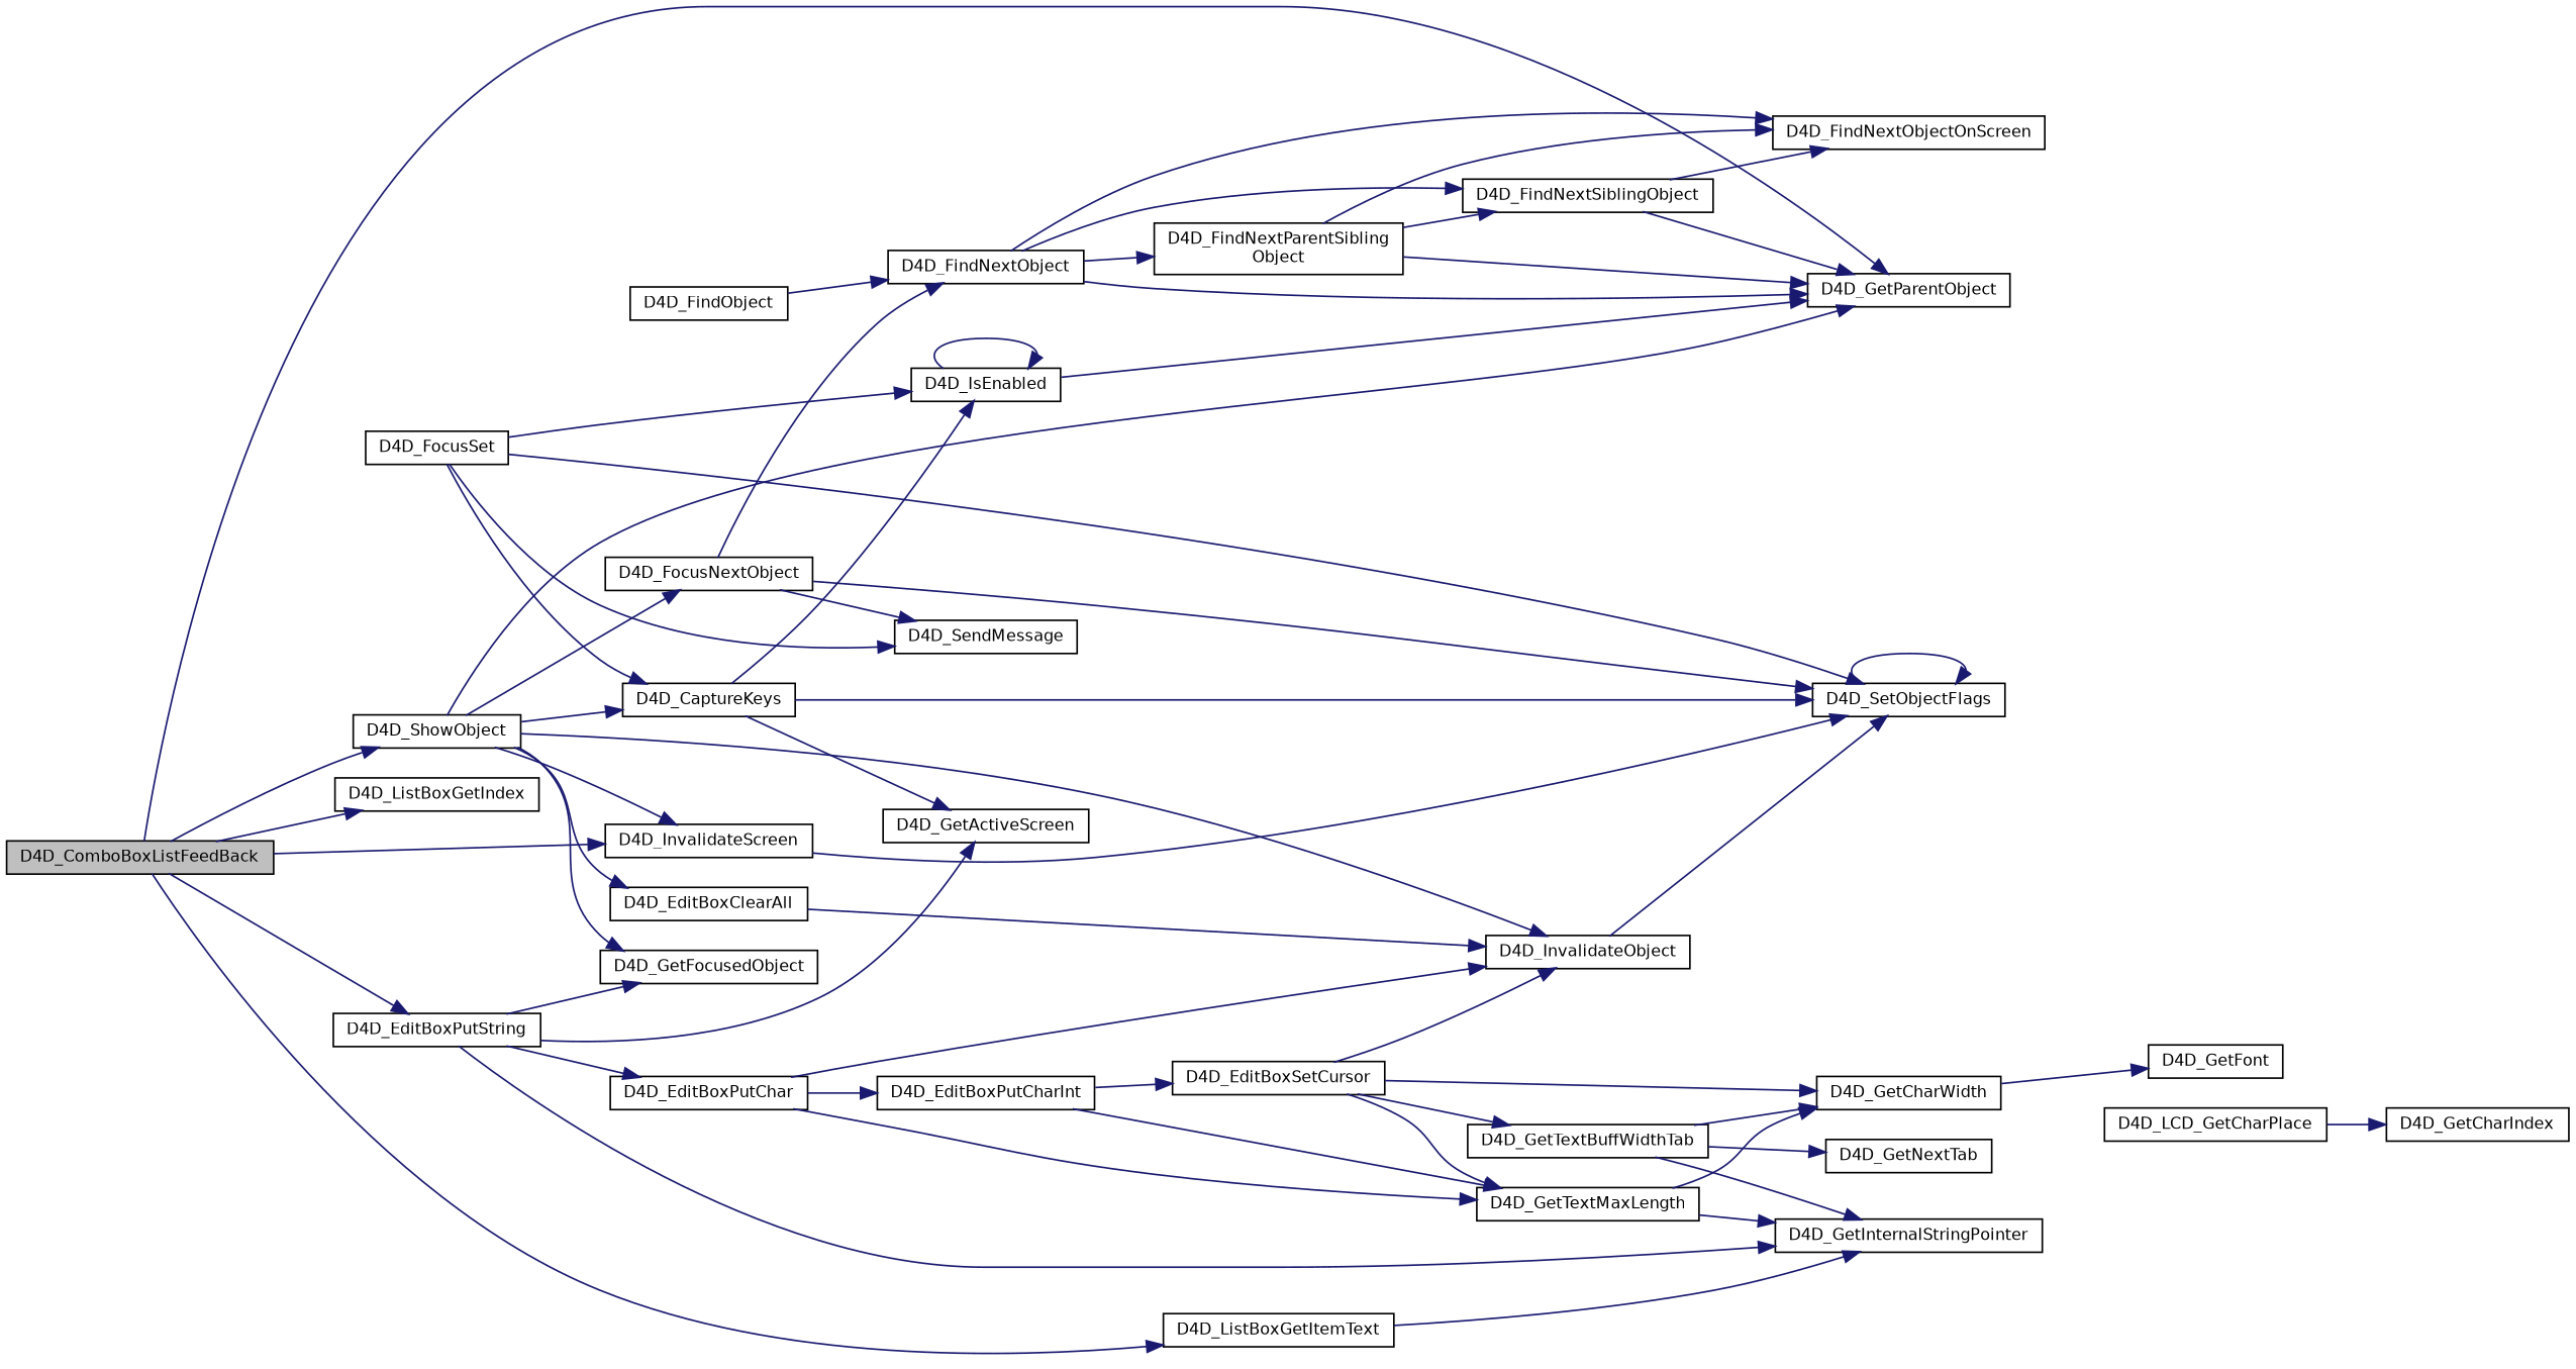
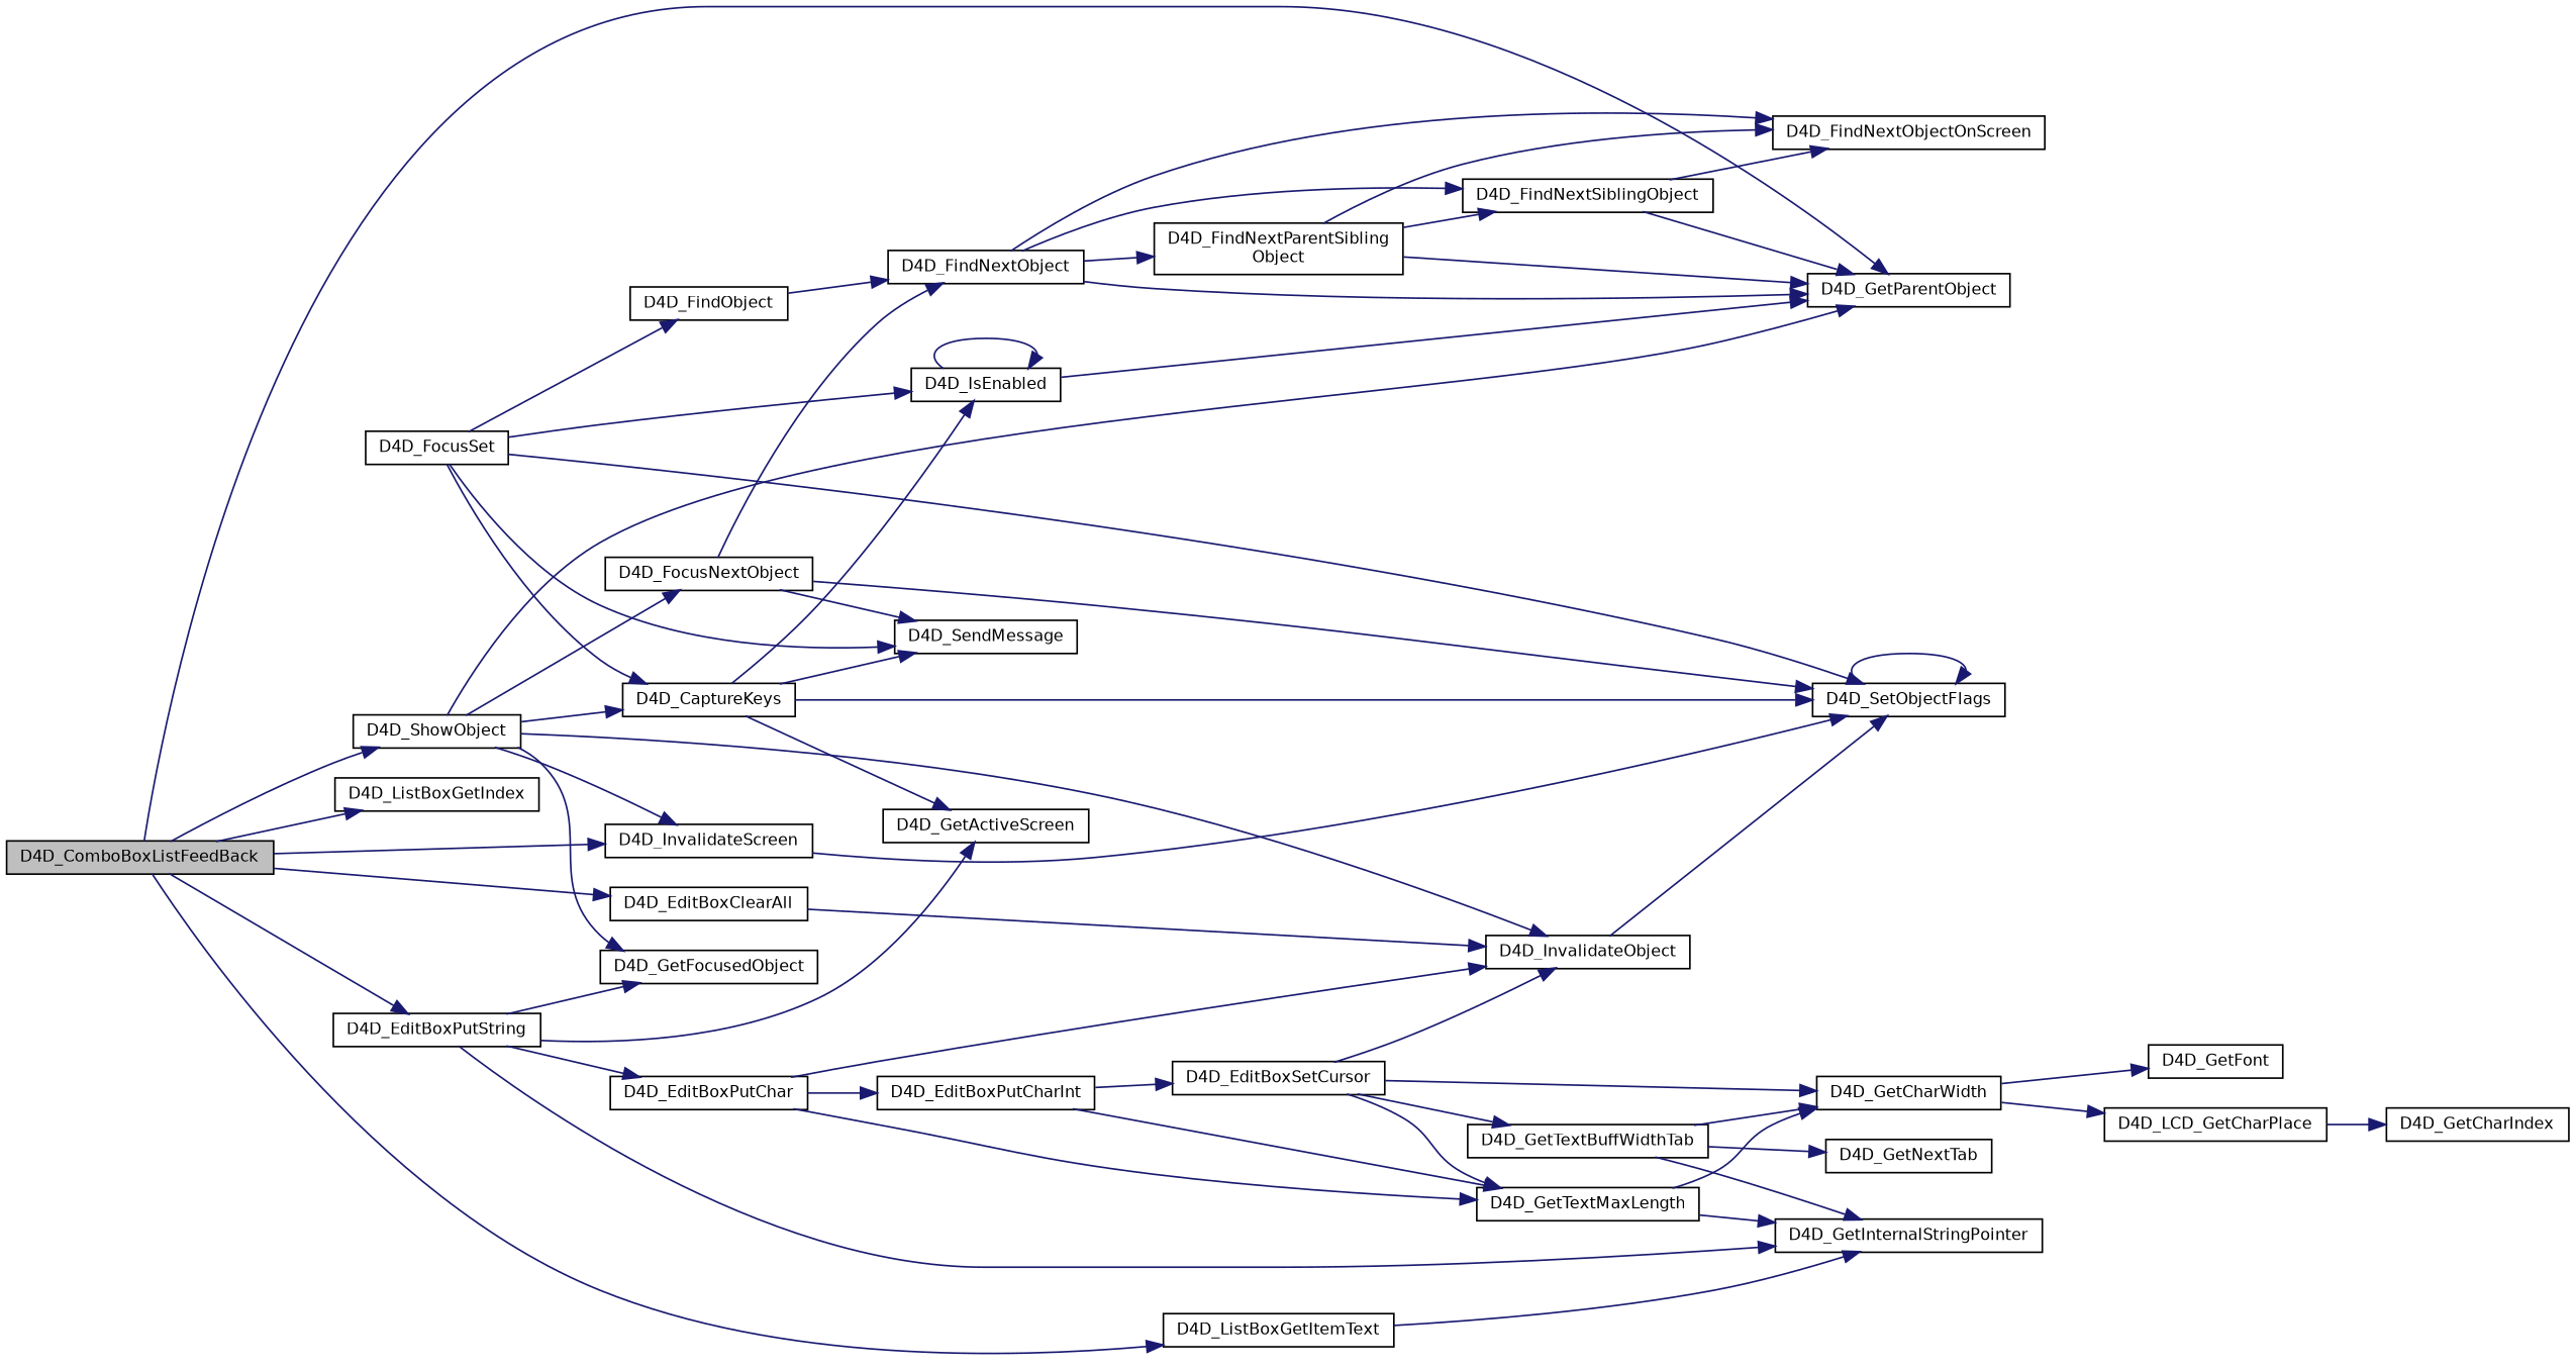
  digraph {
    rankdir=LR
    node [color=black fillcolor=white fontname=Helvetica fontsize=10 shape=record style=filled]
    edge [color=midnightblue fontname=Helvetica fontsize=10 labelfontname=Helvetica labelfontsize=10 style=solid]
    n1 [fillcolor=grey75 fontcolor=black height=0.2 label=D4D_ComboBoxListFeedBack width=0.4]
    n2 [height=0.2 label=D4D_GetParentObject width=0.4]
    n3 [height=0.2 label=D4D_ListBoxGetIndex width=0.4]
    n4 [height=0.2 label=D4D_EditBoxClearAll width=0.4]
    n5 [height=0.2 label=D4D_EditBoxPutString width=0.4]
    n6 [height=0.2 label=D4D_ListBoxGetItemText width=0.4]
    n7 [height=0.2 label=D4D_ShowObject width=0.4]
    n8 [height=0.2 label=D4D_InvalidateScreen width=0.4]
    n9 [height=0.2 label=D4D_InvalidateObject width=0.4]
    n10 [height=0.2 label=D4D_GetInternalStringPointer width=0.4]
    n11 [height=0.2 label=D4D_EditBoxPutChar width=0.4]
    n12 [height=0.2 label=D4D_GetFocusedObject width=0.4]
    n13 [height=0.2 label=D4D_GetActiveScreen width=0.4]
    n14 [height=0.2 label=D4D_CaptureKeys width=0.4]
    n15 [height=0.2 label=D4D_FocusNextObject width=0.4]
    n16 [height=0.2 label=D4D_SetObjectFlags width=0.4]
    n17 [height=0.2 label=D4D_EditBoxPutCharInt width=0.4]
    n18 [height=0.2 label=D4D_GetTextMaxLength width=0.4]
    n19 [height=0.2 label=D4D_EditBoxSetCursor width=0.4]
    n20 [height=0.2 label=D4D_GetCharWidth width=0.4]
    n21 [height=0.2 label=D4D_GetTextBuffWidthTab width=0.4]
    n22 [height=0.2 label=D4D_GetFont width=0.4]
    n23 [height=0.2 label=D4D_LCD_GetCharPlace width=0.4]
    n24 [height=0.2 label=D4D_GetCharIndex width=0.4]
    n25 [height=0.2 label=D4D_GetNextTab width=0.4]
    n26 [height=0.2 label=D4D_SendMessage width=0.4]
    n27 [height=0.2 label=D4D_IsEnabled width=0.4]
    n28 [height=0.2 label=D4D_FindNextObject width=0.4]
    n29 [height=0.2 label=D4D_FocusSet width=0.4]
    n30 [height=0.2 label=D4D_FindObject width=0.4]
    n31 [height=0.2 label=D4D_FindNextObjectOnScreen width=0.4]
    n32 [height=0.2 label=D4D_FindNextSiblingObject width=0.4]
    n33 [height=0.2 label="D4D_FindNextParentSibling\lObject" width=0.4]
    n1 -> n2
    n1 -> n3
-   n7 -> n4
+   n1 -> n4
    n1 -> n5
    n1 -> n6
    n1 -> n7
    n1 -> n8
    n4 -> n9
    n5 -> n10
    n5 -> n11
    n5 -> n12
    n5 -> n13
    n6 -> n10
    n7 -> n2
    n7 -> n8
    n7 -> n9
    n7 -> n12
    n7 -> n14
    n7 -> n15
    n8 -> n16
    n9 -> n16
    n11 -> n9
    n11 -> n17
    n11 -> n18
    n14 -> n13
    n14 -> n16
+   n14 -> n26
    n14 -> n27
    n15 -> n16
    n15 -> n26
    n15 -> n28
    n16 -> n16
    n17 -> n18
    n17 -> n19
    n18 -> n10
    n18 -> n20
    n19 -> n9
    n19 -> n18
    n19 -> n20
    n19 -> n21
    n20 -> n22
+   n20 -> n23
    n21 -> n10
    n21 -> n20
    n21 -> n25
    n23 -> n24
    n27 -> n2
    n27 -> n27
    n28 -> n2
    n28 -> n31
    n28 -> n32
    n28 -> n33
    n29 -> n14
    n29 -> n16
    n29 -> n26
    n29 -> n27
+   n29 -> n30
    n30 -> n28
    n32 -> n2
    n32 -> n31
    n33 -> n2
    n33 -> n31
    n33 -> n32
  }
